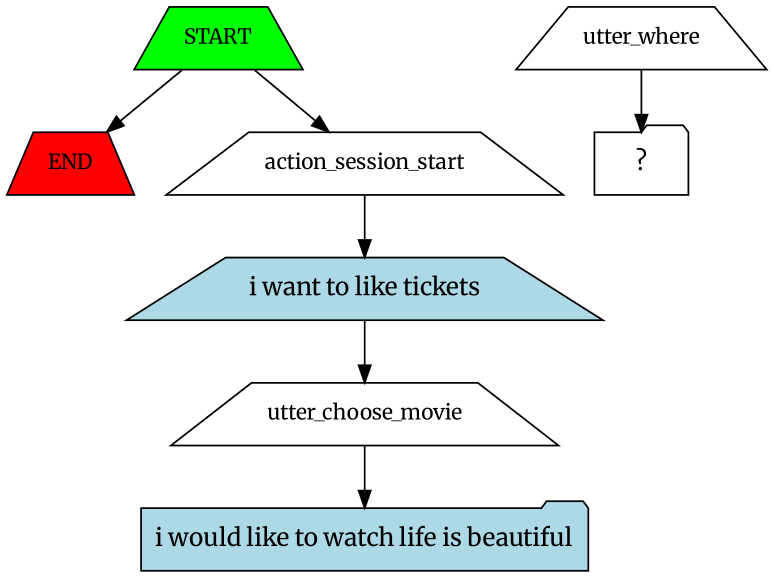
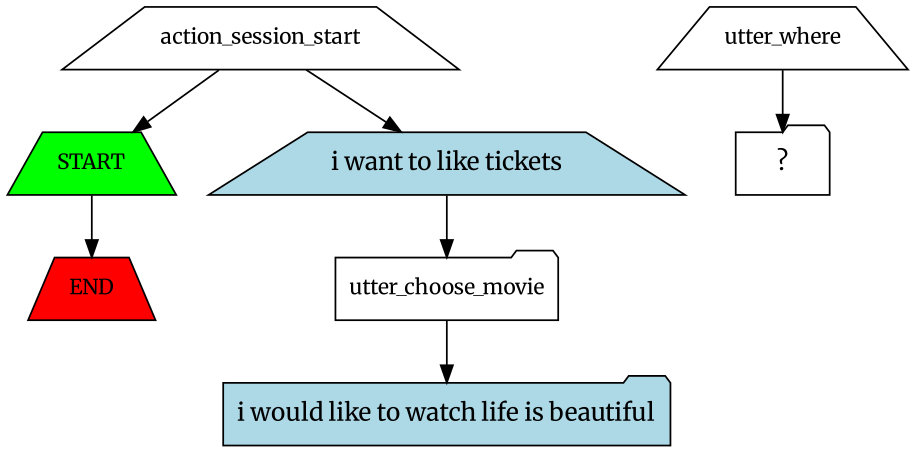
  digraph {
    fontname=Merriweather
    node [fontname=Merriweather fontsize=12 shape=trapezium]
    edge [fontname=Merriweather]
    n1 [fillcolor=green label=START style=filled]
    n2 [fillcolor=red label=END style=filled]
    n3 [label=action_session_start]
    n4 [fillcolor=lightblue label="i want to like tickets" style=filled fontsize=""]
-   n5 [label=utter_choose_movie]
+   n5 [label=utter_choose_movie shape=folder]
    n6 [fillcolor=lightblue label="i would like to watch life is beautiful" shape=folder style=filled fontsize=""]
    n7 [label=utter_where]
    n8 [label="  ?  " shape=folder fontsize=""]
    n1 -> n2
-   n1 -> n3
+   n3 -> n1
    n3 -> n4
    n4 -> n5
    n5 -> n6
    n7 -> n8
  }
